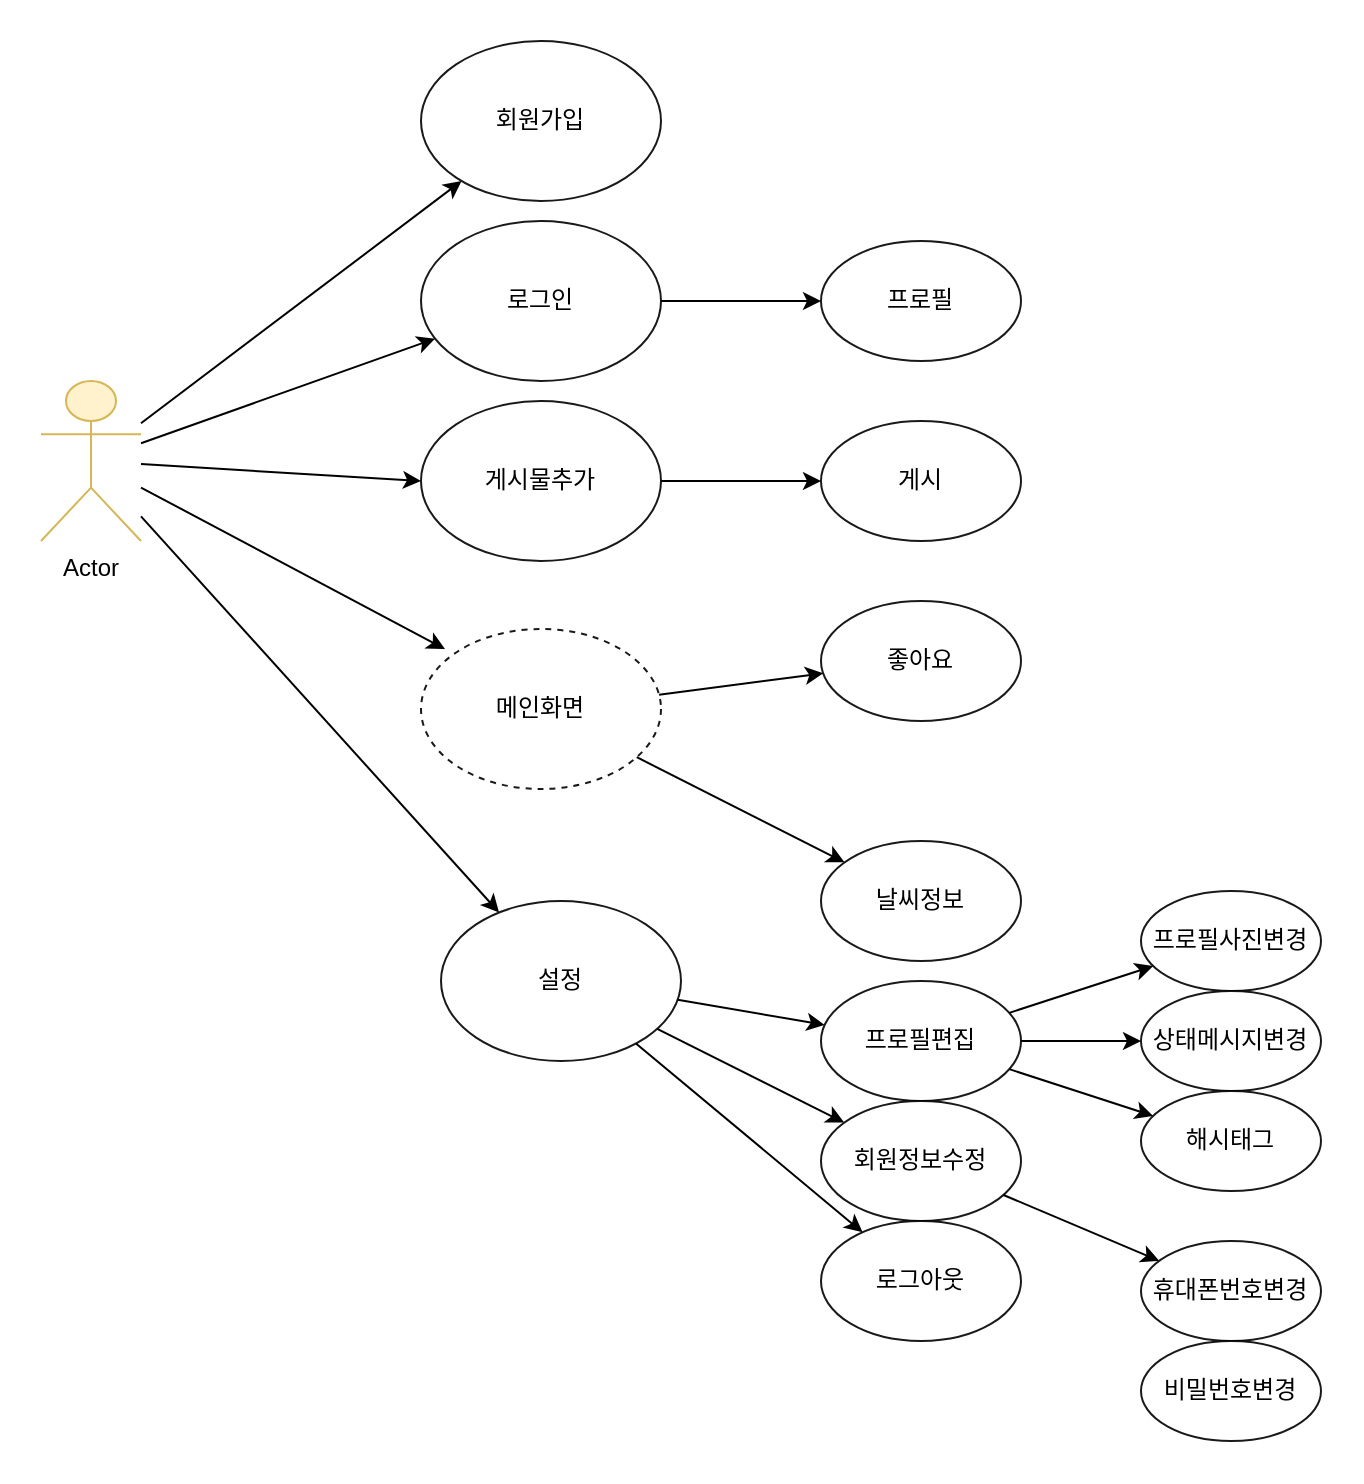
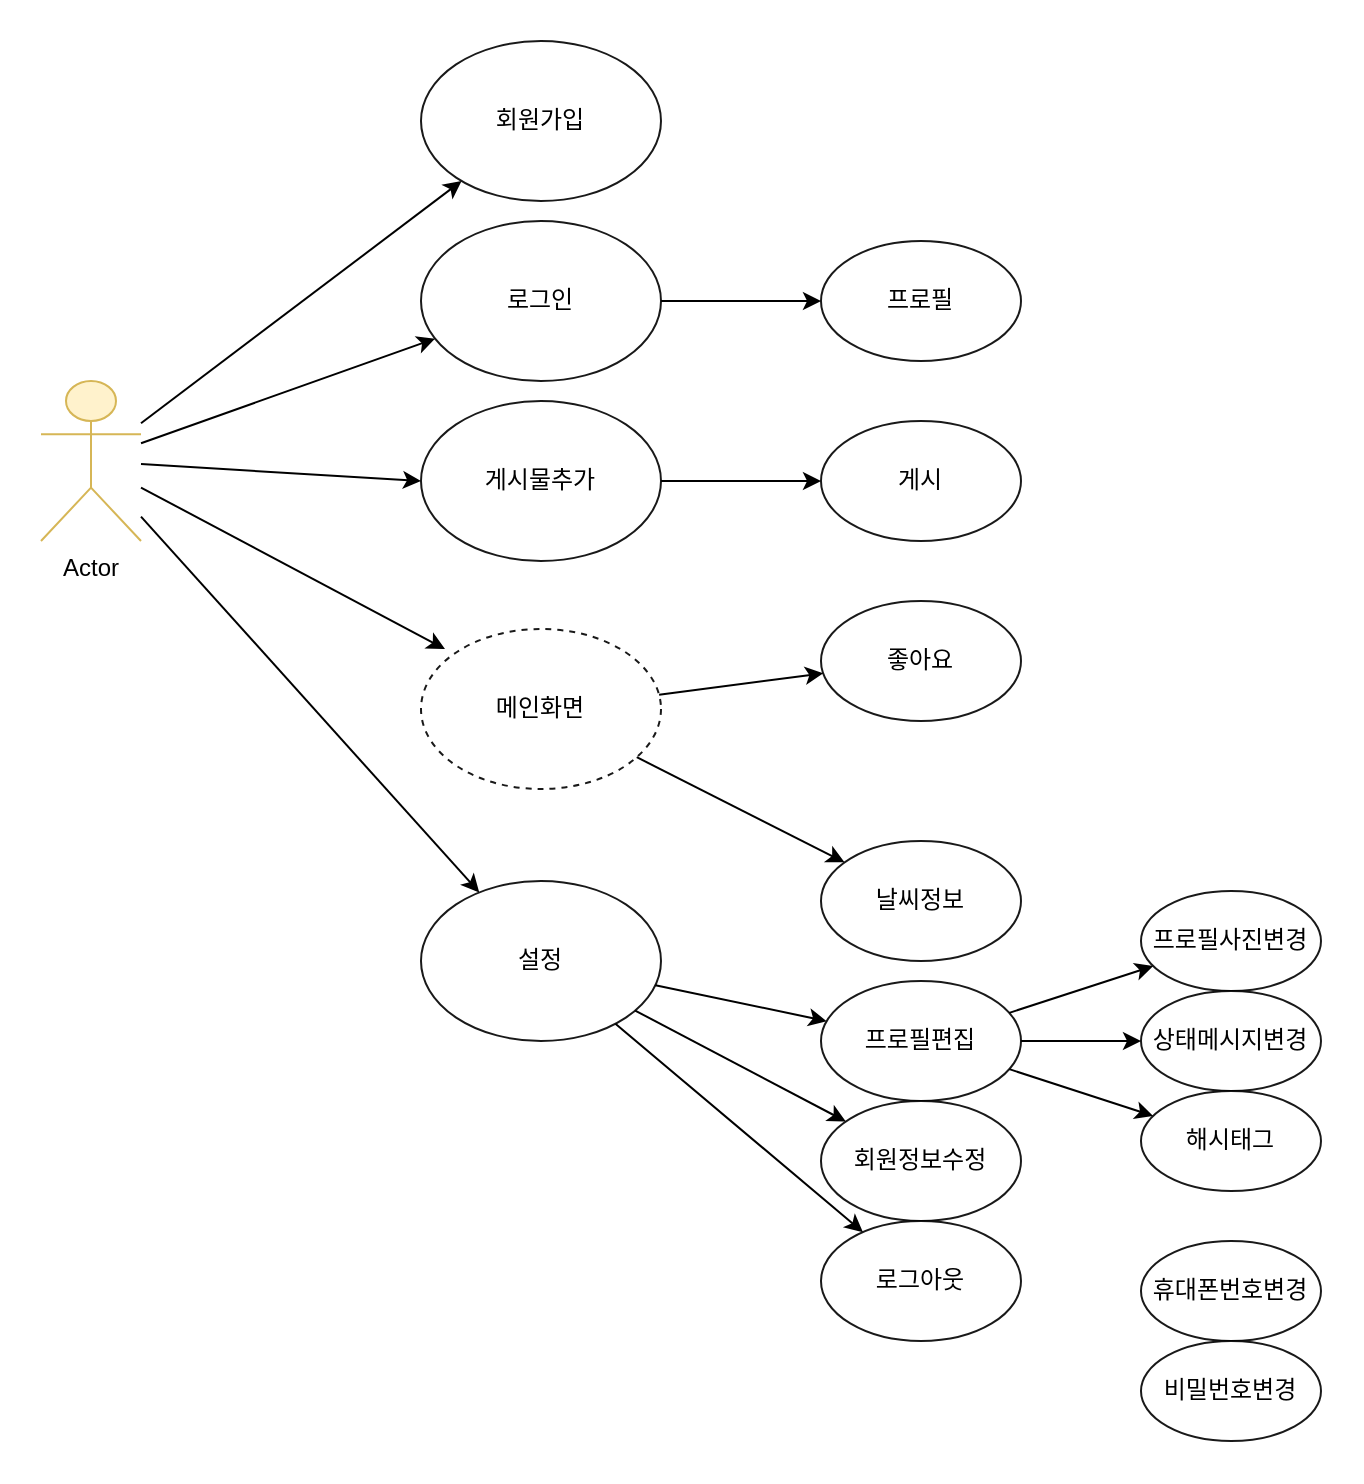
  <mxCell id="0" />
  <mxCell id="1" parent="0" />
  <mxCell id="2" value="Actor" style="shape=umlActor;verticalLabelPosition=bottom;verticalAlign=top;html=1;outlineConnect=0;sketch=0;fillColor=#fff2cc;strokeColor=#d6b656;overflow=visible;fontFamily=Helvetica;" vertex="1" parent="1"><mxGeometry x="20" y="190" width="50" height="80" as="geometry" /></mxCell>
  <mxCell id="3" value="" style="endArrow=classic;html=1;rounded=0;fontFamily=Helvetica;" edge="1" parent="1" source="2" target="4"><mxGeometry width="50" height="50" relative="1" as="geometry"><mxPoint x="370" y="340" as="sourcePoint" /><mxPoint x="110" y="140" as="targetPoint" /><Array as="points" /></mxGeometry></mxCell>
  <mxCell id="4" value="회원가입" style="ellipse;whiteSpace=wrap;html=1;sketch=0;fontFamily=Helvetica;opacity=90;fontSize=12;" vertex="1" parent="1"><mxGeometry x="210" y="20" width="120" height="80" as="geometry" /></mxCell>
  <mxCell id="5" value="" style="endArrow=classic;html=1;rounded=0;fontFamily=Helvetica;entryX=0;entryY=0.5;entryDx=0;entryDy=0;" edge="1" parent="1" source="2" target="12"><mxGeometry width="50" height="50" relative="1" as="geometry"><mxPoint x="90" y="226.667" as="sourcePoint" /><mxPoint x="200" y="270" as="targetPoint" /><Array as="points" /></mxGeometry></mxCell>
  <mxCell id="6" value="" style="endArrow=classic;html=1;rounded=0;fontFamily=Helvetica;entryX=0.1;entryY=0.125;entryDx=0;entryDy=0;entryPerimeter=0;" edge="1" parent="1" source="2" target="13"><mxGeometry width="50" height="50" relative="1" as="geometry"><mxPoint x="100" y="236.667" as="sourcePoint" /><mxPoint x="160" y="310" as="targetPoint" /><Array as="points" /></mxGeometry></mxCell>
  <mxCell id="7" value="" style="endArrow=classic;html=1;rounded=0;fontFamily=Helvetica;" edge="1" parent="1" source="2" target="14"><mxGeometry width="50" height="50" relative="1" as="geometry"><mxPoint x="110" y="246.667" as="sourcePoint" /><mxPoint x="100" y="380" as="targetPoint" /><Array as="points" /></mxGeometry></mxCell>
  <mxCell id="8" value="" style="endArrow=classic;html=1;rounded=0;fontFamily=Helvetica;" edge="1" parent="1" source="2" target="10"><mxGeometry width="50" height="50" relative="1" as="geometry"><mxPoint x="80" y="247.407" as="sourcePoint" /><mxPoint x="200" y="200" as="targetPoint" /><Array as="points" /></mxGeometry></mxCell>
  <mxCell id="9" value="" style="edgeStyle=orthogonalEdgeStyle;rounded=0;orthogonalLoop=1;jettySize=auto;html=1;fontFamily=Helvetica;fontSize=12;" edge="1" parent="1" source="10" target="15"><mxGeometry relative="1" as="geometry" /></mxCell>
  <mxCell id="10" value="로그인" style="ellipse;whiteSpace=wrap;html=1;sketch=0;fontFamily=Helvetica;opacity=90;" vertex="1" parent="1"><mxGeometry x="210" y="110" width="120" height="80" as="geometry" /></mxCell>
  <mxCell id="11" value="" style="edgeStyle=orthogonalEdgeStyle;rounded=0;orthogonalLoop=1;jettySize=auto;html=1;fontFamily=Helvetica;fontSize=12;" edge="1" parent="1" source="12" target="16"><mxGeometry relative="1" as="geometry"><mxPoint x="410" y="270" as="targetPoint" /></mxGeometry></mxCell>
  <mxCell id="12" value="게시물추가" style="ellipse;whiteSpace=wrap;html=1;sketch=0;fontFamily=Helvetica;opacity=90;" vertex="1" parent="1"><mxGeometry x="210" y="200" width="120" height="80" as="geometry" /></mxCell>
  <mxCell id="13" value="메인화면" style="ellipse;whiteSpace=wrap;html=1;sketch=0;fontFamily=Helvetica;opacity=90;dashed=1;" vertex="1" parent="1"><mxGeometry x="210" y="314" width="120" height="80" as="geometry" /></mxCell>
- <mxCell id="14" value="설정" style="ellipse;whiteSpace=wrap;html=1;sketch=0;fontFamily=Helvetica;opacity=90;" vertex="1" parent="1"><mxGeometry x="220" y="450" width="120" height="80" as="geometry" /></mxCell>
+ <mxCell id="14" value="설정" style="ellipse;whiteSpace=wrap;html=1;sketch=0;fontFamily=Helvetica;opacity=90;" vertex="1" parent="1"><mxGeometry x="210" y="440" width="120" height="80" as="geometry" /></mxCell>
  <mxCell id="15" value="프로필" style="ellipse;whiteSpace=wrap;html=1;opacity=90;sketch=0;" vertex="1" parent="1"><mxGeometry x="410" y="120" width="100" height="60" as="geometry" /></mxCell>
  <mxCell id="16" value="게시" style="ellipse;whiteSpace=wrap;html=1;opacity=90;sketch=0;" vertex="1" parent="1"><mxGeometry x="410" y="210" width="100" height="60" as="geometry" /></mxCell>
  <mxCell id="17" value="좋아요" style="ellipse;whiteSpace=wrap;html=1;opacity=90;sketch=0;" vertex="1" parent="1"><mxGeometry x="410" y="300" width="100" height="60" as="geometry" /></mxCell>
  <mxCell id="18" value="날씨정보" style="ellipse;whiteSpace=wrap;html=1;opacity=90;sketch=0;" vertex="1" parent="1"><mxGeometry x="410" y="420" width="100" height="60" as="geometry" /></mxCell>
  <mxCell id="19" value="" style="endArrow=classic;html=1;rounded=0;fontFamily=Helvetica;" edge="1" parent="1" source="13" target="17"><mxGeometry width="50" height="50" relative="1" as="geometry"><mxPoint x="80" y="241.515" as="sourcePoint" /><mxPoint x="220" y="250" as="targetPoint" /><Array as="points" /></mxGeometry></mxCell>
  <mxCell id="20" value="" style="endArrow=classic;html=1;rounded=0;fontFamily=Helvetica;" edge="1" parent="1" source="13" target="18"><mxGeometry width="50" height="50" relative="1" as="geometry"><mxPoint x="347.197" y="377.916" as="sourcePoint" /><mxPoint x="432.82" y="359.933" as="targetPoint" /><Array as="points" /></mxGeometry></mxCell>
  <mxCell id="21" value="프로필편집" style="ellipse;whiteSpace=wrap;html=1;opacity=90;sketch=0;" vertex="1" parent="1"><mxGeometry x="410" y="490" width="100" height="60" as="geometry" /></mxCell>
  <mxCell id="22" value="회원정보수정" style="ellipse;whiteSpace=wrap;html=1;opacity=90;sketch=0;" vertex="1" parent="1"><mxGeometry x="410" y="550" width="100" height="60" as="geometry" /></mxCell>
  <mxCell id="23" value="로그아웃" style="ellipse;whiteSpace=wrap;html=1;opacity=90;sketch=0;" vertex="1" parent="1"><mxGeometry x="410" y="610" width="100" height="60" as="geometry" /></mxCell>
  <mxCell id="24" value="프로필사진변경" style="ellipse;whiteSpace=wrap;html=1;opacity=90;sketch=0;" vertex="1" parent="1"><mxGeometry x="570" y="445" width="90" height="50" as="geometry" /></mxCell>
  <mxCell id="25" value="상태메시지변경" style="ellipse;whiteSpace=wrap;html=1;opacity=90;sketch=0;" vertex="1" parent="1"><mxGeometry x="570" y="495" width="90" height="50" as="geometry" /></mxCell>
  <mxCell id="26" value="해시태그" style="ellipse;whiteSpace=wrap;html=1;opacity=90;sketch=0;" vertex="1" parent="1"><mxGeometry x="570" y="545" width="90" height="50" as="geometry" /></mxCell>
  <mxCell id="27" value="휴대폰번호변경" style="ellipse;whiteSpace=wrap;html=1;opacity=90;sketch=0;" vertex="1" parent="1"><mxGeometry x="570" y="620" width="90" height="50" as="geometry" /></mxCell>
  <mxCell id="28" value="비밀번호변경" style="ellipse;whiteSpace=wrap;html=1;opacity=90;sketch=0;" vertex="1" parent="1"><mxGeometry x="570" y="670" width="90" height="50" as="geometry" /></mxCell>
  <mxCell id="29" value="" style="endArrow=classic;html=1;rounded=0;fontFamily=Helvetica;" edge="1" parent="1" source="14" target="21"><mxGeometry width="50" height="50" relative="1" as="geometry"><mxPoint x="330.899" y="401.179" as="sourcePoint" /><mxPoint x="429.072" y="442.767" as="targetPoint" /><Array as="points" /></mxGeometry></mxCell>
  <mxCell id="30" value="" style="endArrow=classic;html=1;rounded=0;fontFamily=Helvetica;" edge="1" parent="1" source="14" target="22"><mxGeometry width="50" height="50" relative="1" as="geometry"><mxPoint x="337.197" y="502.084" as="sourcePoint" /><mxPoint x="422.82" y="520.067" as="targetPoint" /><Array as="points" /></mxGeometry></mxCell>
  <mxCell id="31" value="" style="endArrow=classic;html=1;rounded=0;fontFamily=Helvetica;" edge="1" parent="1" source="14" target="23"><mxGeometry width="50" height="50" relative="1" as="geometry"><mxPoint x="347.197" y="512.084" as="sourcePoint" /><mxPoint x="432.82" y="530.067" as="targetPoint" /><Array as="points" /></mxGeometry></mxCell>
  <mxCell id="32" value="" style="endArrow=classic;html=1;rounded=0;fontFamily=Helvetica;" edge="1" parent="1" source="21" target="24"><mxGeometry width="50" height="50" relative="1" as="geometry"><mxPoint x="339.042" y="356.881" as="sourcePoint" /><mxPoint x="421.073" y="346.18" as="targetPoint" /><Array as="points" /></mxGeometry></mxCell>
  <mxCell id="33" value="" style="endArrow=classic;html=1;rounded=0;fontFamily=Helvetica;" edge="1" parent="1" source="21" target="25"><mxGeometry width="50" height="50" relative="1" as="geometry"><mxPoint x="514.149" y="515.918" as="sourcePoint" /><mxPoint x="586.084" y="492.553" as="targetPoint" /><Array as="points" /></mxGeometry></mxCell>
  <mxCell id="34" value="" style="endArrow=classic;html=1;rounded=0;fontFamily=Helvetica;" edge="1" parent="1" source="21" target="26"><mxGeometry width="50" height="50" relative="1" as="geometry"><mxPoint x="524.149" y="525.918" as="sourcePoint" /><mxPoint x="596.084" y="502.553" as="targetPoint" /><Array as="points" /></mxGeometry></mxCell>
- <mxCell id="35" value="" style="endArrow=classic;html=1;rounded=0;fontFamily=Helvetica;" edge="1" parent="1" source="22" target="27"><mxGeometry width="50" height="50" relative="1" as="geometry"><mxPoint x="514.149" y="544.082" as="sourcePoint" /><mxPoint x="586.084" y="567.447" as="targetPoint" /><Array as="points" /></mxGeometry></mxCell>
